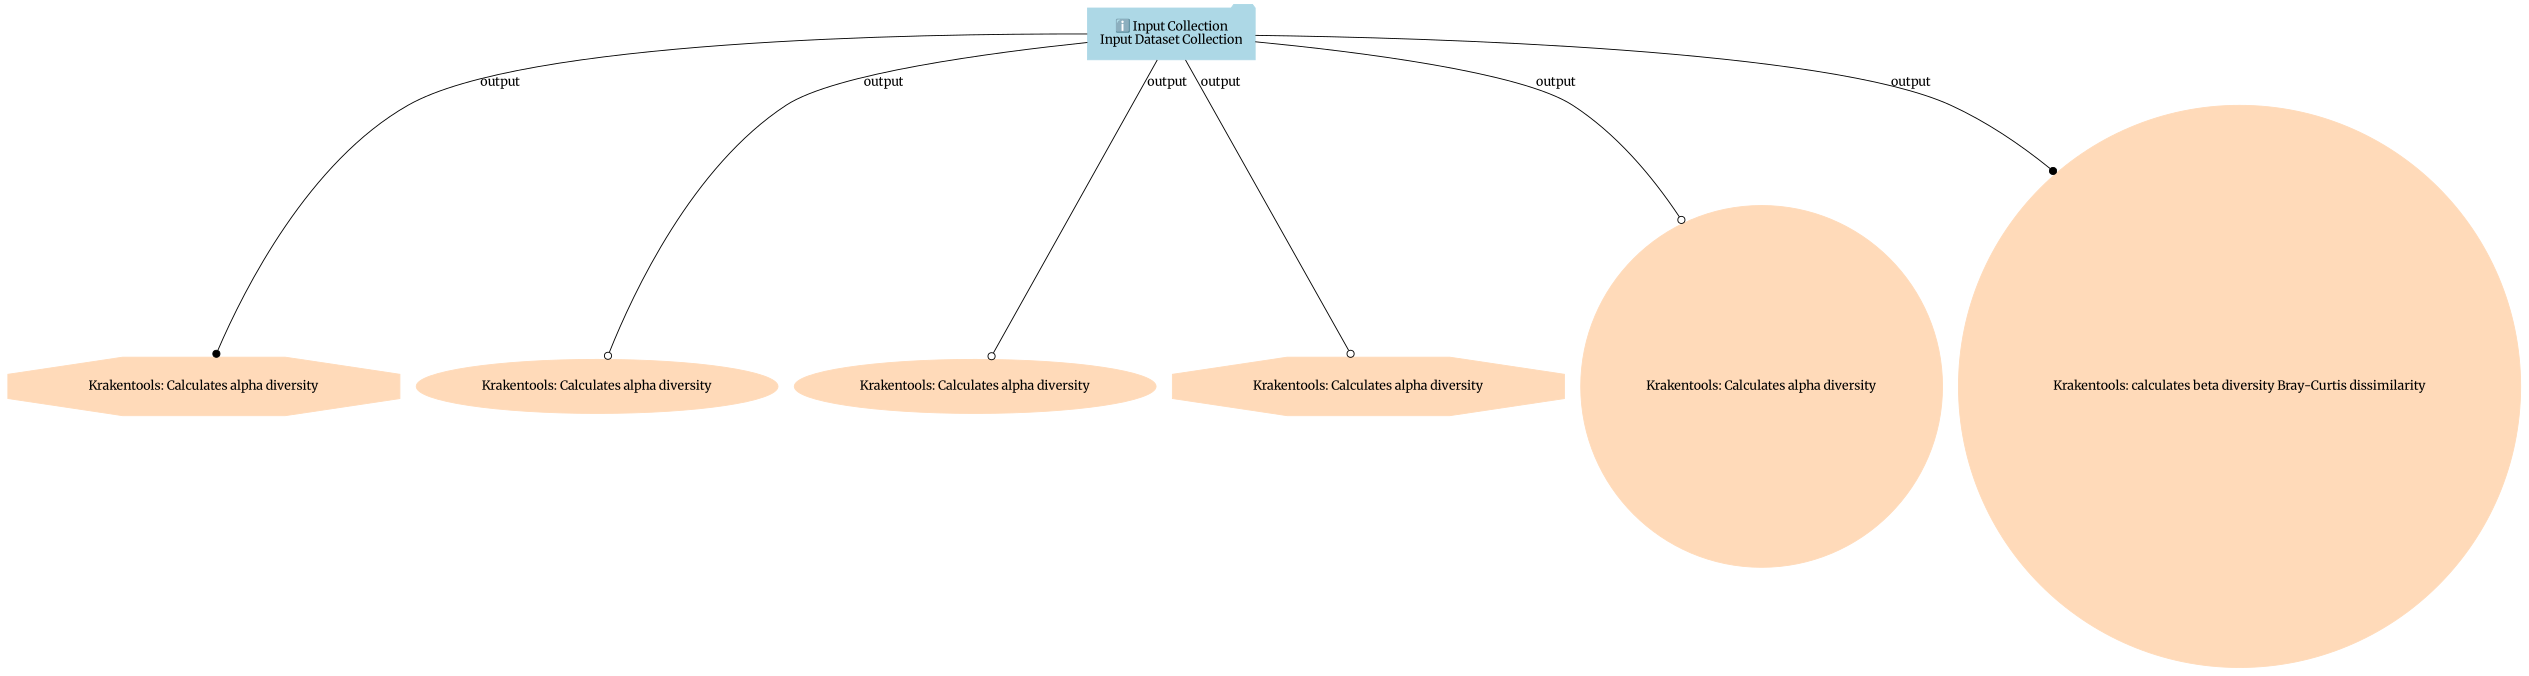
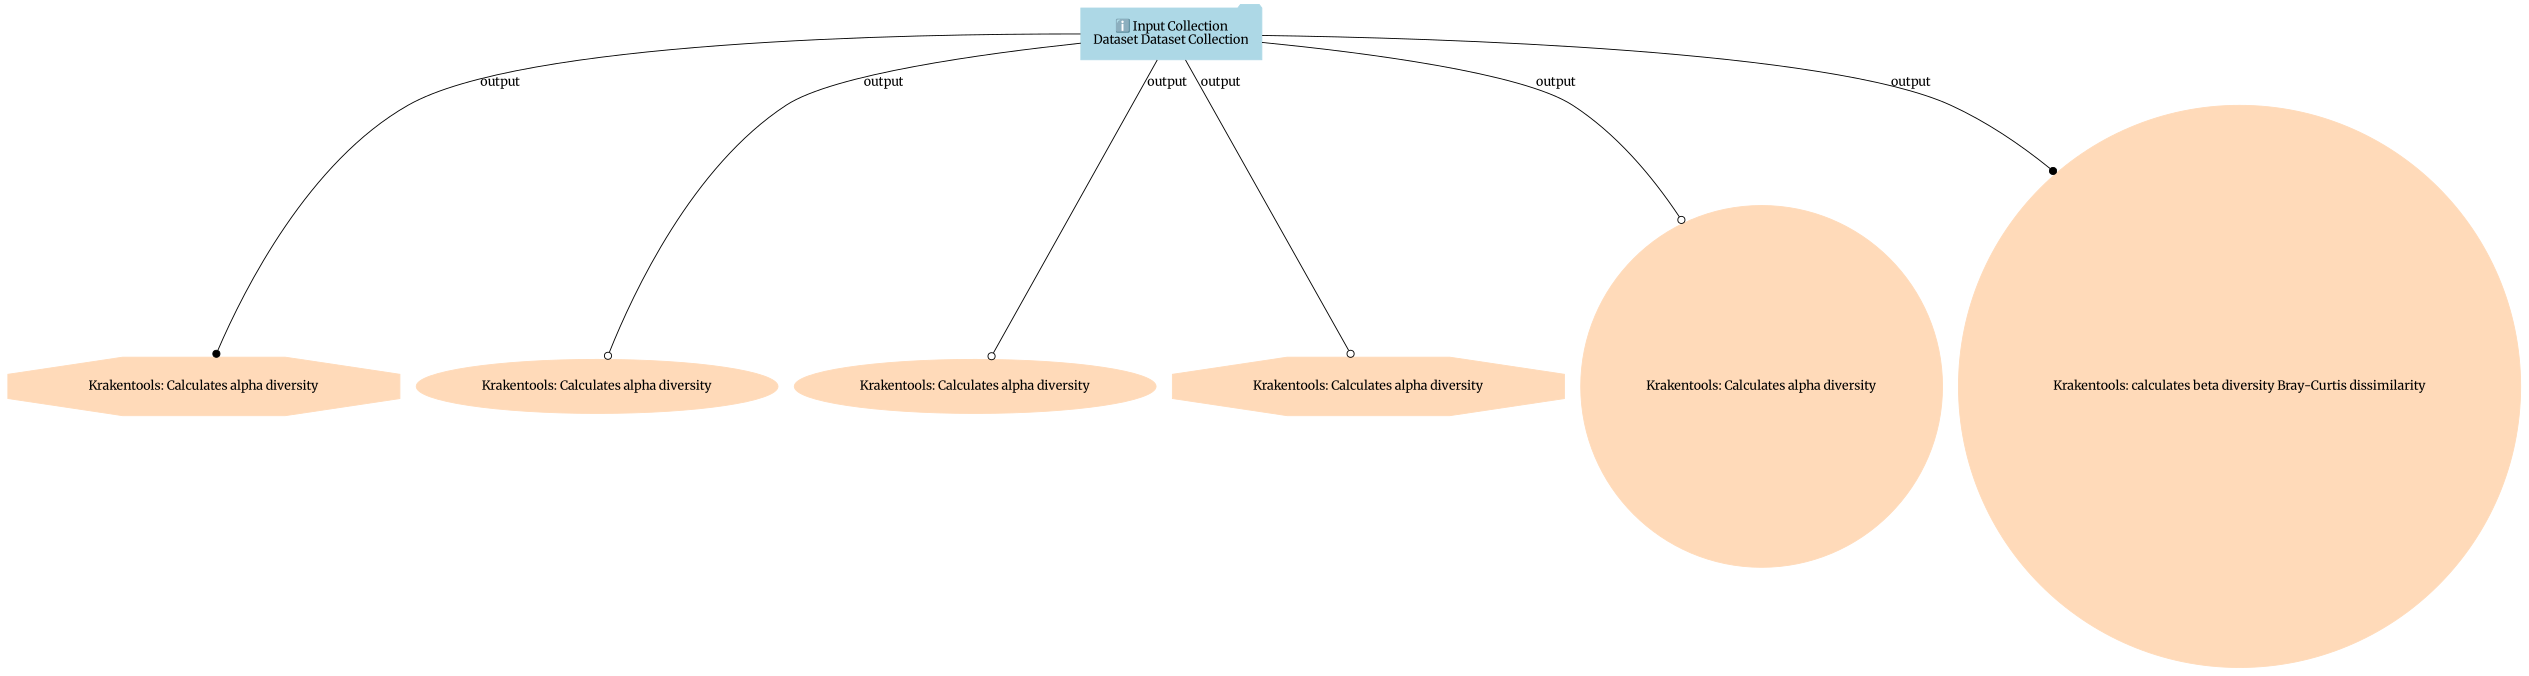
  digraph {
    fontname=Merriweather
    node [color=peachpuff fontname=Merriweather margin="0.2,0.2" shape=octagon style=filled]
    edge [fontname=Merriweather arrowhead=odot]
-   n1 [color=lightblue label="ℹ️ Input Collection\nInput Dataset Collection" shape=folder]
+   n1 [color=lightblue label="ℹ️ Input Collection\nDataset Dataset Collection" shape=folder]
    n2 [label="Krakentools: Calculates alpha diversity"]
    n3 [label="Krakentools: Calculates alpha diversity" shape=ellipse]
    n4 [label="Krakentools: Calculates alpha diversity" shape=ellipse]
    n5 [label="Krakentools: Calculates alpha diversity"]
    n6 [label="Krakentools: Calculates alpha diversity" shape=circle]
    n7 [label="Krakentools: calculates beta diversity Bray-Curtis dissimilarity" shape=circle]
    n1 -> n2 [label=output arrowhead=dot]
    n1 -> n3 [label=output]
    n1 -> n4 [label=output]
    n1 -> n5 [label=output]
    n1 -> n6 [label=output]
    n1 -> n7 [label=output arrowhead=dot]
  }
